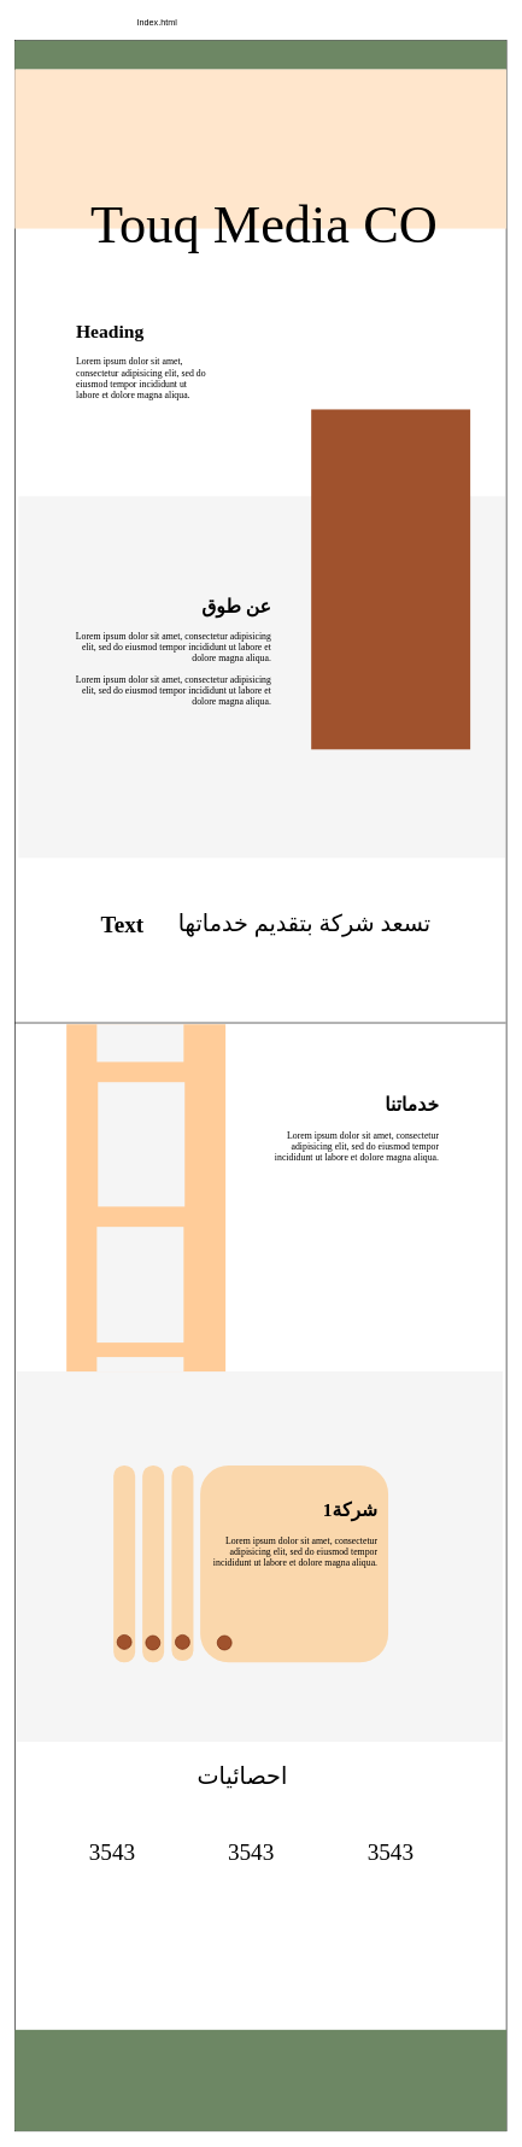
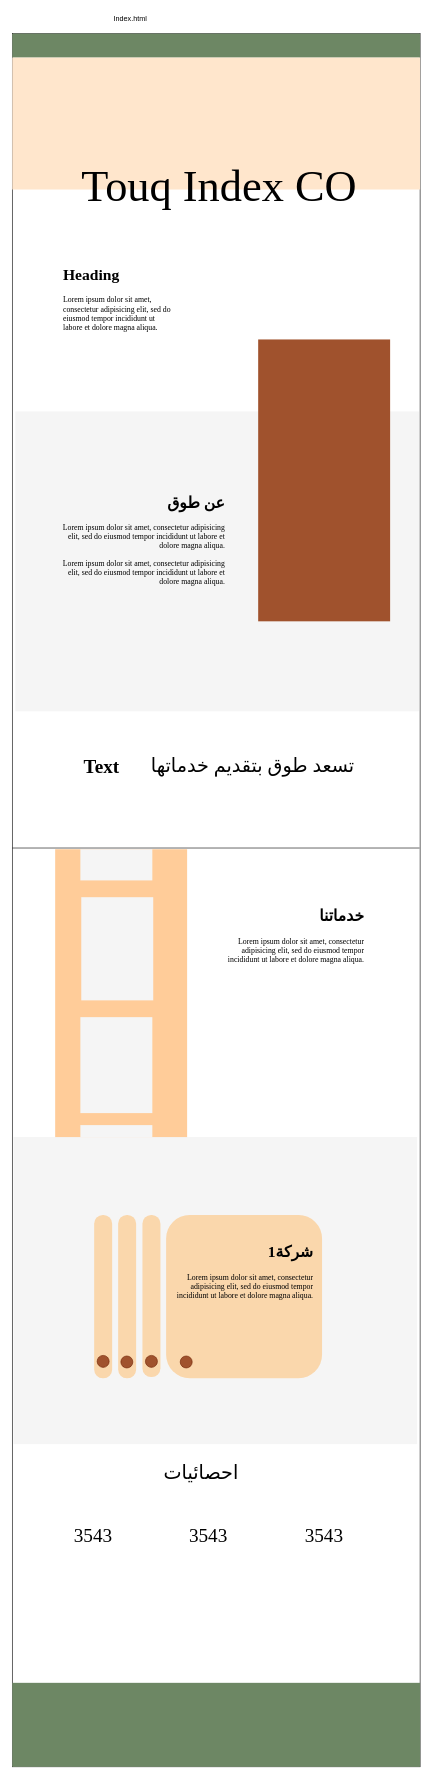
  <mxCell id="0" />
  <mxCell id="1" parent="0" />
  <mxCell id="2" value="" style="rounded=0;whiteSpace=wrap;html=1;strokeWidth=3;fontFamily=Tahoma;fontSize=55;fontColor=#333333;fillColor=#FFFFFF;" parent="1" vertex="1"><mxGeometry x="23.5" y="1381" width="673" height="512" as="geometry" /></mxCell>
  <mxCell id="3" value="" style="whiteSpace=wrap;html=1;" parent="1" vertex="1"><mxGeometry x="20" y="55" width="680" height="2890" as="geometry" /></mxCell>
  <mxCell id="4" value="Index.html" style="text;html=1;strokeColor=none;fillColor=none;align=center;verticalAlign=middle;whiteSpace=wrap;rounded=0;" parent="1" vertex="1"><mxGeometry x="197" y="20" width="40" height="20" as="geometry" /></mxCell>
  <mxCell id="5" value="" style="rounded=0;whiteSpace=wrap;html=1;fillColor=#6d8764;fontColor=#ffffff;strokeColor=none;" parent="1" vertex="1"><mxGeometry x="20" y="55" width="680" height="40" as="geometry" /></mxCell>
  <mxCell id="6" value="" style="rounded=0;whiteSpace=wrap;html=1;fillColor=#ffe6cc;strokeColor=none;" parent="1" vertex="1"><mxGeometry x="20" y="95" width="680" height="220" as="geometry" /></mxCell>
- <mxCell id="7" value="&lt;font style=&quot;font-size: 74px&quot;&gt;Touq Media CO&lt;/font&gt;" style="text;html=1;strokeColor=none;fillColor=none;align=center;verticalAlign=middle;whiteSpace=wrap;rounded=0;strokeWidth=3;fontSize=55;fontStyle=0;fontFamily=Tahoma;" parent="1" vertex="1"><mxGeometry x="105" y="275" width="520" height="70" as="geometry" /></mxCell>
+ <mxCell id="7" value="&lt;font style=&quot;font-size: 74px&quot;&gt;Touq Index CO&lt;/font&gt;" style="text;html=1;strokeColor=none;fillColor=none;align=center;verticalAlign=middle;whiteSpace=wrap;rounded=0;strokeWidth=3;fontSize=55;fontStyle=0;fontFamily=Tahoma;" parent="1" vertex="1"><mxGeometry x="105" y="275" width="520" height="70" as="geometry" /></mxCell>
  <mxCell id="8" value="" style="rounded=0;whiteSpace=wrap;html=1;strokeWidth=3;fillColor=#f5f5f5;fontFamily=Tahoma;fontSize=55;fontColor=#333333;strokeColor=none;" parent="1" vertex="1"><mxGeometry x="25" y="685" width="673" height="500" as="geometry" /></mxCell>
  <mxCell id="9" value="" style="rounded=0;whiteSpace=wrap;html=1;strokeWidth=3;fontFamily=Tahoma;fontSize=55;fillColor=#FFCC99;strokeColor=none;" parent="1" vertex="1"><mxGeometry x="91.5" y="1415" width="220" height="512" as="geometry" /></mxCell>
  <mxCell id="10" value="&lt;h1&gt;خدماتنا&lt;/h1&gt;&lt;p&gt;Lorem ipsum dolor sit amet, consectetur adipisicing elit, sed do eiusmod tempor incididunt ut labore et dolore magna aliqua.&lt;/p&gt;" style="text;html=1;strokeColor=none;fillColor=none;spacing=5;spacingTop=-20;whiteSpace=wrap;overflow=hidden;rounded=0;fontFamily=Tahoma;fontSize=13;align=right;" parent="1" vertex="1"><mxGeometry x="361.5" y="1505" width="250" height="222" as="geometry" /></mxCell>
  <mxCell id="11" value="" style="rounded=0;whiteSpace=wrap;html=1;strokeWidth=3;fillColor=#f5f5f5;fontFamily=Tahoma;fontSize=13;fontColor=#333333;strokeColor=none;" parent="1" vertex="1"><mxGeometry x="135" y="1495" width="120" height="172" as="geometry" /></mxCell>
  <mxCell id="12" value="" style="rounded=0;whiteSpace=wrap;html=1;strokeWidth=3;fillColor=#f5f5f5;fontFamily=Tahoma;fontSize=13;fontColor=#333333;strokeColor=none;" parent="1" vertex="1"><mxGeometry x="133.5" y="1695" width="120" height="160" as="geometry" /></mxCell>
  <mxCell id="13" value="" style="rounded=0;whiteSpace=wrap;html=1;strokeWidth=3;fillColor=#f5f5f5;fontFamily=Tahoma;fontSize=13;fontColor=#333333;strokeColor=none;" parent="1" vertex="1"><mxGeometry x="133.5" y="1415" width="120" height="52" as="geometry" /></mxCell>
  <mxCell id="14" value="&lt;h1&gt;Heading&lt;/h1&gt;&lt;p&gt;Lorem ipsum dolor sit amet, consectetur adipisicing elit, sed do eiusmod tempor incididunt ut labore et dolore magna aliqua.&lt;/p&gt;" style="text;html=1;strokeColor=none;fillColor=none;spacing=5;spacingTop=-20;whiteSpace=wrap;overflow=hidden;rounded=0;fontFamily=Tahoma;fontSize=13;" parent="1" vertex="1"><mxGeometry x="100" y="435" width="190" height="120" as="geometry" /></mxCell>
  <mxCell id="15" value="" style="rounded=0;whiteSpace=wrap;html=1;strokeWidth=3;fillColor=#f5f5f5;fontFamily=Tahoma;fontSize=55;fontColor=#333333;strokeColor=none;" parent="1" vertex="1"><mxGeometry x="22" y="1895" width="673" height="512" as="geometry" /></mxCell>
  <mxCell id="16" value="" style="rounded=1;whiteSpace=wrap;html=1;strokeWidth=3;fillColor=#fad7ac;fontFamily=Tahoma;fontSize=13;strokeColor=none;" parent="1" vertex="1"><mxGeometry x="276.5" y="2025" width="260" height="272" as="geometry" /></mxCell>
  <mxCell id="17" value="" style="rounded=1;whiteSpace=wrap;html=1;strokeWidth=3;fillColor=#fad7ac;fontFamily=Tahoma;fontSize=13;arcSize=48;strokeColor=none;" parent="1" vertex="1"><mxGeometry x="237" y="2025" width="30" height="270" as="geometry" /></mxCell>
  <mxCell id="18" value="" style="rounded=1;whiteSpace=wrap;html=1;strokeWidth=3;fillColor=#fad7ac;fontFamily=Tahoma;fontSize=13;arcSize=48;strokeColor=none;" parent="1" vertex="1"><mxGeometry x="196.5" y="2025" width="30" height="272" as="geometry" /></mxCell>
  <mxCell id="19" value="" style="rounded=1;whiteSpace=wrap;html=1;strokeWidth=3;fillColor=#fad7ac;fontFamily=Tahoma;fontSize=13;arcSize=48;strokeColor=none;" parent="1" vertex="1"><mxGeometry x="156.5" y="2025" width="30" height="272" as="geometry" /></mxCell>
  <mxCell id="20" value="احصائيات" style="text;html=1;strokeColor=none;fillColor=none;align=center;verticalAlign=middle;whiteSpace=wrap;rounded=0;fontFamily=Tahoma;fontSize=32;" parent="1" vertex="1"><mxGeometry x="250" y="2445" width="170" height="20" as="geometry" /></mxCell>
  <mxCell id="21" value="3543&lt;span style=&quot;color: rgba(0 , 0 , 0 , 0) ; font-family: monospace ; font-size: 0px&quot;&gt;%3CmxGraphModel%3E%3Croot%3E%3CmxCell%20id%3D%220%22%2F%3E%3CmxCell%20id%3D%221%22%20parent%3D%220%22%2F%3E%3CmxCell%20id%3D%222%22%20value%3D%22%22%20style%3D%22rounded%3D0%3BwhiteSpace%3Dwrap%3Bhtml%3D1%3BstrokeWidth%3D3%3BfillColor%3D%23f5f5f5%3BfontFamily%3DTahoma%3BfontSize%3D55%3BfontColor%3D%23333333%3BstrokeColor%3Dnone%3B%22%20vertex%3D%221%22%20parent%3D%221%22%3E%3CmxGeometry%20x%3D%2282%22%20y%3D%221920%22%20width%3D%22673%22%20height%3D%22512%22%20as%3D%22geometry%22%2F%3E%3C%2FmxCell%3E%3C%2Froot%3E%3C%2FmxGraphModel%3E&lt;/span&gt;" style="text;html=1;strokeColor=none;fillColor=none;align=center;verticalAlign=middle;whiteSpace=wrap;rounded=0;fontFamily=Tahoma;fontSize=32;" parent="1" vertex="1"><mxGeometry x="135" y="2545" width="40" height="30" as="geometry" /></mxCell>
  <mxCell id="22" value="3543&lt;span style=&quot;color: rgba(0 , 0 , 0 , 0) ; font-family: monospace ; font-size: 0px&quot;&gt;%3CmxGraphModel%3E%3Croot%3E%3CmxCell%20id%3D%220%22%2F%3E%3CmxCell%20id%3D%221%22%20parent%3D%220%22%2F%3E%3CmxCell%20id%3D%222%22%20value%3D%22%22%20style%3D%22rounded%3D0%3BwhiteSpace%3Dwrap%3Bhtml%3D1%3BstrokeWidth%3D3%3BfillColor%3D%23f5f5f5%3BfontFamily%3DTahoma%3BfontSize%3D55%3BfontColor%3D%23333333%3BstrokeColor%3Dnone%3B%22%20vertex%3D%221%22%20parent%3D%221%22%3E%3CmxGeometry%20x%3D%2282%22%20y%3D%221920%22%20width%3D%22673%22%20height%3D%22512%22%20as%3D%22geometry%22%2F%3E%3C%2FmxCell%3E%3C%2Froot%3E%3C%2FmxGraphModel%3E&lt;/span&gt;" style="text;html=1;strokeColor=none;fillColor=none;align=center;verticalAlign=middle;whiteSpace=wrap;rounded=0;fontFamily=Tahoma;fontSize=32;" parent="1" vertex="1"><mxGeometry x="326.5" y="2545" width="40" height="30" as="geometry" /></mxCell>
  <mxCell id="23" value="3543&lt;span style=&quot;color: rgba(0 , 0 , 0 , 0) ; font-family: monospace ; font-size: 0px&quot;&gt;%3CmxGraphModel%3E%3Croot%3E%3CmxCell%20id%3D%220%22%2F%3E%3CmxCell%20id%3D%221%22%20parent%3D%220%22%2F%3E%3CmxCell%20id%3D%222%22%20value%3D%22%22%20style%3D%22rounded%3D0%3BwhiteSpace%3Dwrap%3Bhtml%3D1%3BstrokeWidth%3D3%3BfillColor%3D%23f5f5f5%3BfontFamily%3DTahoma%3BfontSize%3D55%3BfontColor%3D%23333333%3BstrokeColor%3Dnone%3B%22%20vertex%3D%221%22%20parent%3D%221%22%3E%3CmxGeometry%20x%3D%2282%22%20y%3D%221920%22%20width%3D%22673%22%20height%3D%22512%22%20as%3D%22geometry%22%2F%3E%3C%2FmxCell%3E%3C%2Froot%3E%3C%2FmxGraphModel%3E&lt;/span&gt;" style="text;html=1;strokeColor=none;fillColor=none;align=center;verticalAlign=middle;whiteSpace=wrap;rounded=0;fontFamily=Tahoma;fontSize=32;" parent="1" vertex="1"><mxGeometry x="520" y="2545" width="40" height="30" as="geometry" /></mxCell>
  <mxCell id="24" value="" style="rounded=0;whiteSpace=wrap;html=1;strokeWidth=3;fontFamily=Tahoma;fontSize=32;fontColor=#ffffff;fillColor=#6d8764;strokeColor=none;" parent="1" vertex="1"><mxGeometry x="20" y="2805" width="680" height="140" as="geometry" /></mxCell>
- <mxCell id="25" value="تسعد شركة بتقديم خدماتها" style="text;html=1;strokeColor=none;fillColor=none;align=center;verticalAlign=middle;whiteSpace=wrap;rounded=0;fontFamily=Tahoma;fontSize=32;" parent="1" vertex="1"><mxGeometry x="180" y="1265" width="482" height="20" as="geometry" /></mxCell>
+ <mxCell id="25" value="تسعد طوق بتقديم خدماتها" style="text;html=1;strokeColor=none;fillColor=none;align=center;verticalAlign=middle;whiteSpace=wrap;rounded=0;fontFamily=Tahoma;fontSize=32;" parent="1" vertex="1"><mxGeometry x="180" y="1265" width="482" height="20" as="geometry" /></mxCell>
  <mxCell id="26" value="&lt;b&gt;Text&lt;/b&gt;" style="text;html=1;strokeColor=none;fillColor=none;align=center;verticalAlign=middle;whiteSpace=wrap;rounded=0;fontFamily=Tahoma;fontSize=32;" parent="1" vertex="1"><mxGeometry x="149" y="1268" width="40" height="20" as="geometry" /></mxCell>
  <mxCell id="27" value="&lt;h1&gt;عن طوق&lt;/h1&gt;&lt;p&gt;Lorem ipsum dolor sit amet, consectetur adipisicing elit, sed do eiusmod tempor incididunt ut labore et dolore magna aliqua.&lt;br&gt;&lt;/p&gt;Lorem ipsum dolor sit amet, consectetur adipisicing elit, sed do eiusmod tempor incididunt ut labore et dolore magna aliqua." style="text;html=1;strokeColor=none;fillColor=none;spacing=5;spacingTop=-20;whiteSpace=wrap;overflow=hidden;rounded=0;fontFamily=Tahoma;fontSize=13;align=right;" parent="1" vertex="1"><mxGeometry x="100" y="815" width="280" height="200" as="geometry" /></mxCell>
  <mxCell id="28" value="" style="rounded=0;whiteSpace=wrap;html=1;strokeWidth=3;fillColor=#a0522d;fontFamily=Tahoma;fontSize=55;fontColor=#ffffff;strokeColor=none;" parent="1" vertex="1"><mxGeometry x="430" y="565" width="220" height="470" as="geometry" /></mxCell>
  <mxCell id="29" value="" style="ellipse;whiteSpace=wrap;html=1;aspect=fixed;strokeColor=#6D1F00;strokeWidth=1;fillColor=#a0522d;fontFamily=Tahoma;fontSize=32;fontColor=#ffffff;" parent="1" vertex="1"><mxGeometry x="242" y="2259" width="20" height="20" as="geometry" /></mxCell>
  <mxCell id="30" value="" style="ellipse;whiteSpace=wrap;html=1;aspect=fixed;strokeColor=#6D1F00;strokeWidth=1;fillColor=#a0522d;fontFamily=Tahoma;fontSize=32;fontColor=#ffffff;" parent="1" vertex="1"><mxGeometry x="201" y="2260" width="20" height="20" as="geometry" /></mxCell>
  <mxCell id="31" value="" style="ellipse;whiteSpace=wrap;html=1;aspect=fixed;strokeColor=#6D1F00;strokeWidth=1;fillColor=#a0522d;fontFamily=Tahoma;fontSize=32;fontColor=#ffffff;" parent="1" vertex="1"><mxGeometry x="161.5" y="2259" width="20" height="20" as="geometry" /></mxCell>
  <mxCell id="32" value="" style="ellipse;whiteSpace=wrap;html=1;aspect=fixed;strokeColor=#6D1F00;strokeWidth=1;fillColor=#a0522d;fontFamily=Tahoma;fontSize=32;fontColor=#ffffff;" parent="1" vertex="1"><mxGeometry x="300" y="2260" width="20" height="20" as="geometry" /></mxCell>
  <mxCell id="33" value="" style="rounded=0;whiteSpace=wrap;html=1;strokeWidth=3;fillColor=#f5f5f5;fontFamily=Tahoma;fontSize=13;fontColor=#333333;strokeColor=none;" parent="1" vertex="1"><mxGeometry x="133.5" y="1875" width="120" height="20" as="geometry" /></mxCell>
  <mxCell id="34" value="" style="endArrow=none;html=1;fontFamily=Tahoma;fontSize=32;" parent="1" edge="1"><mxGeometry width="50" height="50" relative="1" as="geometry"><mxPoint x="20" y="1413" as="sourcePoint" /><mxPoint x="699" y="1413" as="targetPoint" /></mxGeometry></mxCell>
  <mxCell id="35" value="&lt;h1&gt;شركة1&lt;/h1&gt;&lt;p&gt;Lorem ipsum dolor sit amet, consectetur adipisicing elit, sed do eiusmod tempor incididunt ut labore et dolore magna aliqua.&lt;/p&gt;" style="text;html=1;strokeColor=none;fillColor=none;spacing=5;spacingTop=-20;whiteSpace=wrap;overflow=hidden;rounded=0;fontFamily=Tahoma;fontSize=13;align=right;" parent="1" vertex="1"><mxGeometry x="276.5" y="2065" width="250" height="222" as="geometry" /></mxCell>
